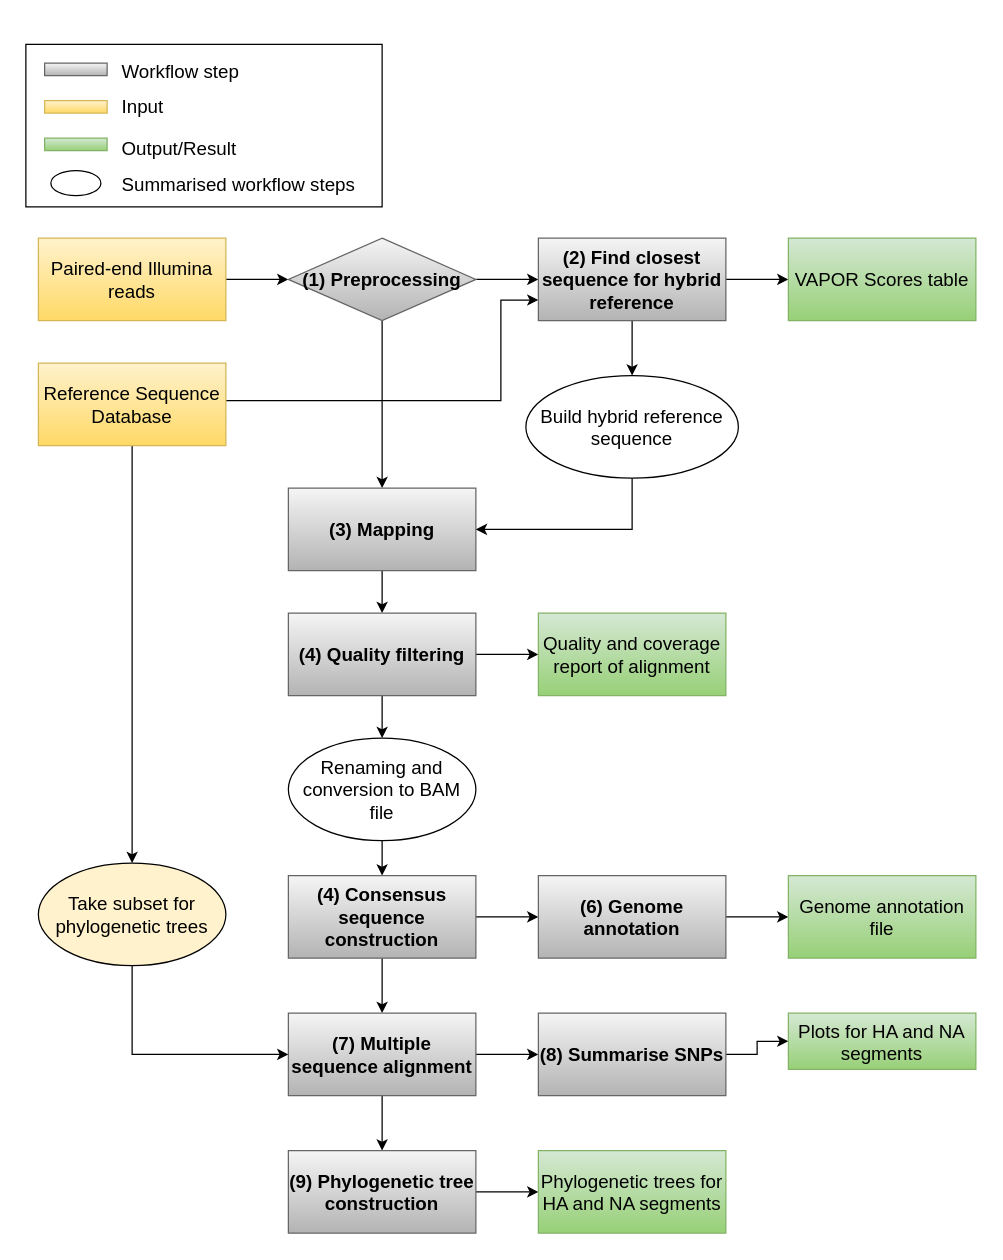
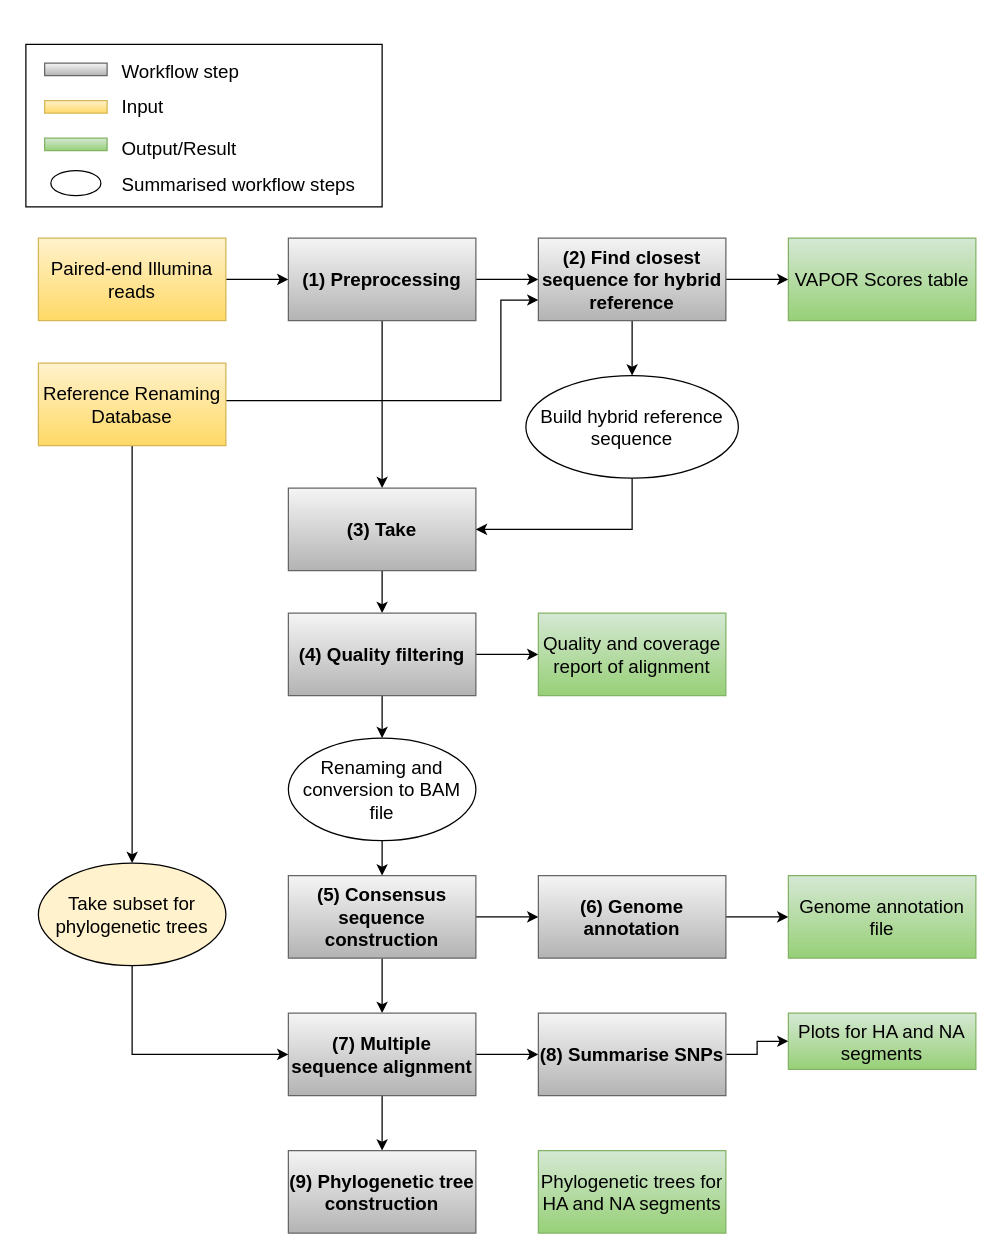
  <mxCell id="0" />
  <mxCell id="1" parent="0" />
  <mxCell id="2" value="" style="edgeStyle=orthogonalEdgeStyle;rounded=0;orthogonalLoop=1;jettySize=auto;html=1;fontSize=15;" edge="1" parent="1" source="3" target="9"><mxGeometry relative="1" as="geometry" /></mxCell>
  <mxCell id="3" value="Paired-end Illumina reads" style="rounded=0;whiteSpace=wrap;html=1;fontSize=15;spacing=2;fillColor=#fff2cc;gradientColor=#ffd966;strokeColor=#d6b656;fontStyle=0" vertex="1" parent="1"><mxGeometry x="30" y="190" width="150" height="66" as="geometry" /></mxCell>
  <mxCell id="4" style="edgeStyle=orthogonalEdgeStyle;rounded=0;orthogonalLoop=1;jettySize=auto;html=1;exitX=0.5;exitY=1;exitDx=0;exitDy=0;fontSize=15;" edge="1" parent="1" source="6" target="33"><mxGeometry relative="1" as="geometry" /></mxCell>
  <mxCell id="5" style="edgeStyle=orthogonalEdgeStyle;rounded=0;orthogonalLoop=1;jettySize=auto;html=1;entryX=0;entryY=0.75;entryDx=0;entryDy=0;fontSize=15;" edge="1" parent="1" source="6" target="12"><mxGeometry relative="1" as="geometry"><Array as="points"><mxPoint x="400" y="320" /><mxPoint x="400" y="240" /></Array></mxGeometry></mxCell>
- <mxCell id="6" value="Reference Sequence Database" style="rounded=0;whiteSpace=wrap;html=1;fontSize=15;spacing=2;fillColor=#fff2cc;gradientColor=#ffd966;strokeColor=#d6b656;fontStyle=0" vertex="1" parent="1"><mxGeometry x="30" y="290" width="150" height="66" as="geometry" /></mxCell>
+ <mxCell id="6" value="Reference Renaming Database" style="rounded=0;whiteSpace=wrap;html=1;fontSize=15;spacing=2;fillColor=#fff2cc;gradientColor=#ffd966;strokeColor=#d6b656;fontStyle=0" vertex="1" parent="1"><mxGeometry x="30" y="290" width="150" height="66" as="geometry" /></mxCell>
  <mxCell id="7" value="" style="edgeStyle=orthogonalEdgeStyle;rounded=0;orthogonalLoop=1;jettySize=auto;html=1;fontSize=15;" edge="1" parent="1" source="9" target="12"><mxGeometry relative="1" as="geometry" /></mxCell>
  <mxCell id="8" style="edgeStyle=orthogonalEdgeStyle;rounded=0;orthogonalLoop=1;jettySize=auto;html=1;entryX=0.5;entryY=0;entryDx=0;entryDy=0;fontSize=15;" edge="1" parent="1" source="9" target="15"><mxGeometry relative="1" as="geometry" /></mxCell>
- <mxCell id="9" value="&lt;b style=&quot;font-size: 15px;&quot;&gt;(1) Preprocessing&lt;/b&gt;" style="rhombus;whiteSpace=wrap;html=1;fontSize=15;spacing=2;fillColor=#f5f5f5;gradientColor=#b3b3b3;strokeColor=#666666;" vertex="1" parent="1"><mxGeometry x="230" y="190" width="150" height="66" as="geometry" /></mxCell>
+ <mxCell id="9" value="&lt;b style=&quot;font-size: 15px;&quot;&gt;(1) Preprocessing&lt;/b&gt;" style="rounded=0;whiteSpace=wrap;html=1;fontSize=15;spacing=2;fillColor=#f5f5f5;gradientColor=#b3b3b3;strokeColor=#666666;" vertex="1" parent="1"><mxGeometry x="230" y="190" width="150" height="66" as="geometry" /></mxCell>
  <mxCell id="10" value="" style="edgeStyle=orthogonalEdgeStyle;rounded=0;orthogonalLoop=1;jettySize=auto;html=1;fontSize=15;" edge="1" parent="1" source="12" target="13"><mxGeometry relative="1" as="geometry" /></mxCell>
  <mxCell id="11" value="" style="edgeStyle=orthogonalEdgeStyle;rounded=0;orthogonalLoop=1;jettySize=auto;html=1;fontSize=15;" edge="1" parent="1" source="12" target="17"><mxGeometry relative="1" as="geometry" /></mxCell>
  <mxCell id="12" value="&lt;b style=&quot;font-size: 15px;&quot;&gt;(2) Find closest sequence for hybrid reference&lt;br&gt;&lt;/b&gt;" style="rounded=0;whiteSpace=wrap;html=1;fontSize=15;spacing=2;fillColor=#f5f5f5;gradientColor=#b3b3b3;strokeColor=#666666;" vertex="1" parent="1"><mxGeometry x="430" y="190" width="150" height="66" as="geometry" /></mxCell>
  <mxCell id="13" value="VAPOR Scores table" style="rounded=0;whiteSpace=wrap;html=1;fontSize=15;spacing=2;fillColor=#d5e8d4;gradientColor=#97d077;strokeColor=#82b366;" vertex="1" parent="1"><mxGeometry x="630" y="190" width="150" height="66" as="geometry" /></mxCell>
  <mxCell id="14" value="" style="edgeStyle=orthogonalEdgeStyle;rounded=0;orthogonalLoop=1;jettySize=auto;html=1;fontSize=15;" edge="1" parent="1" source="15" target="20"><mxGeometry relative="1" as="geometry" /></mxCell>
- <mxCell id="15" value="&lt;b style=&quot;font-size: 15px;&quot;&gt;(3) Mapping&lt;/b&gt;" style="rounded=0;whiteSpace=wrap;html=1;fontSize=15;spacing=2;fillColor=#f5f5f5;gradientColor=#b3b3b3;strokeColor=#666666;" vertex="1" parent="1"><mxGeometry x="230" y="390" width="150" height="66" as="geometry" /></mxCell>
+ <mxCell id="15" value="&lt;b style=&quot;font-size: 15px;&quot;&gt;(3) Take&lt;/b&gt;" style="rounded=0;whiteSpace=wrap;html=1;fontSize=15;spacing=2;fillColor=#f5f5f5;gradientColor=#b3b3b3;strokeColor=#666666;" vertex="1" parent="1"><mxGeometry x="230" y="390" width="150" height="66" as="geometry" /></mxCell>
  <mxCell id="16" style="edgeStyle=orthogonalEdgeStyle;rounded=0;orthogonalLoop=1;jettySize=auto;html=1;entryX=1;entryY=0.5;entryDx=0;entryDy=0;exitX=0.5;exitY=1;exitDx=0;exitDy=0;fontSize=15;" edge="1" parent="1" source="17" target="15"><mxGeometry relative="1" as="geometry" /></mxCell>
  <mxCell id="17" value="Build hybrid reference sequence" style="ellipse;whiteSpace=wrap;html=1;fontSize=15;spacing=2;" vertex="1" parent="1"><mxGeometry x="420" y="300" width="170" height="82" as="geometry" /></mxCell>
  <mxCell id="18" value="" style="edgeStyle=orthogonalEdgeStyle;rounded=0;orthogonalLoop=1;jettySize=auto;html=1;fontSize=15;" edge="1" parent="1" source="20" target="25"><mxGeometry relative="1" as="geometry" /></mxCell>
  <mxCell id="19" value="" style="edgeStyle=orthogonalEdgeStyle;rounded=0;orthogonalLoop=1;jettySize=auto;html=1;fontSize=15;" edge="1" parent="1" source="20" target="26"><mxGeometry relative="1" as="geometry" /></mxCell>
  <mxCell id="20" value="&lt;b style=&quot;font-size: 15px;&quot;&gt;(4) Quality filtering&lt;br&gt;&lt;/b&gt;" style="rounded=0;whiteSpace=wrap;html=1;fontSize=15;spacing=2;fillColor=#f5f5f5;gradientColor=#b3b3b3;strokeColor=#666666;" vertex="1" parent="1"><mxGeometry x="230" y="490" width="150" height="66" as="geometry" /></mxCell>
  <mxCell id="21" value="" style="edgeStyle=orthogonalEdgeStyle;rounded=0;orthogonalLoop=1;jettySize=auto;html=1;fontSize=15;" edge="1" parent="1" source="23" target="28"><mxGeometry relative="1" as="geometry" /></mxCell>
  <mxCell id="22" value="" style="edgeStyle=orthogonalEdgeStyle;rounded=0;orthogonalLoop=1;jettySize=auto;html=1;fontSize=15;" edge="1" parent="1" source="23" target="31"><mxGeometry relative="1" as="geometry" /></mxCell>
- <mxCell id="23" value="&lt;b style=&quot;font-size: 15px;&quot;&gt;(4) Consensus sequence construction&lt;/b&gt;" style="rounded=0;whiteSpace=wrap;html=1;fontSize=15;spacing=2;fillColor=#f5f5f5;gradientColor=#b3b3b3;strokeColor=#666666;" vertex="1" parent="1"><mxGeometry x="230" y="700" width="150" height="66" as="geometry" /></mxCell>
+ <mxCell id="23" value="&lt;b style=&quot;font-size: 15px;&quot;&gt;(5) Consensus sequence construction&lt;/b&gt;" style="rounded=0;whiteSpace=wrap;html=1;fontSize=15;spacing=2;fillColor=#f5f5f5;gradientColor=#b3b3b3;strokeColor=#666666;" vertex="1" parent="1"><mxGeometry x="230" y="700" width="150" height="66" as="geometry" /></mxCell>
  <mxCell id="24" value="" style="edgeStyle=orthogonalEdgeStyle;rounded=0;orthogonalLoop=1;jettySize=auto;html=1;fontSize=15;" edge="1" parent="1" source="25" target="23"><mxGeometry relative="1" as="geometry" /></mxCell>
  <mxCell id="25" value="Renaming and conversion to BAM file" style="ellipse;whiteSpace=wrap;html=1;fontSize=15;spacing=2;" vertex="1" parent="1"><mxGeometry x="230" y="590" width="150" height="82" as="geometry" /></mxCell>
  <mxCell id="26" value="Quality and coverage report of alignment" style="rounded=0;whiteSpace=wrap;html=1;fontSize=15;spacing=2;fillColor=#d5e8d4;gradientColor=#97d077;strokeColor=#82b366;" vertex="1" parent="1"><mxGeometry x="430" y="490" width="150" height="66" as="geometry" /></mxCell>
  <mxCell id="27" value="" style="edgeStyle=orthogonalEdgeStyle;rounded=0;orthogonalLoop=1;jettySize=auto;html=1;fontSize=15;" edge="1" parent="1" source="28" target="40"><mxGeometry relative="1" as="geometry" /></mxCell>
  <mxCell id="28" value="&lt;b style=&quot;font-size: 15px;&quot;&gt;(6) Genome annotation&lt;/b&gt;" style="rounded=0;whiteSpace=wrap;html=1;fontSize=15;spacing=2;fillColor=#f5f5f5;gradientColor=#b3b3b3;strokeColor=#666666;" vertex="1" parent="1"><mxGeometry x="430" y="700" width="150" height="66" as="geometry" /></mxCell>
  <mxCell id="29" value="" style="edgeStyle=orthogonalEdgeStyle;rounded=0;orthogonalLoop=1;jettySize=auto;html=1;fontSize=15;" edge="1" parent="1" source="31" target="35"><mxGeometry relative="1" as="geometry" /></mxCell>
  <mxCell id="30" value="" style="edgeStyle=orthogonalEdgeStyle;rounded=0;orthogonalLoop=1;jettySize=auto;html=1;fontSize=15;" edge="1" parent="1" source="31" target="38"><mxGeometry relative="1" as="geometry" /></mxCell>
  <mxCell id="31" value="&lt;b style=&quot;font-size: 15px;&quot;&gt;(7) Multiple sequence alignment&lt;/b&gt;" style="rounded=0;whiteSpace=wrap;html=1;fontSize=15;spacing=2;fillColor=#f5f5f5;gradientColor=#b3b3b3;strokeColor=#666666;" vertex="1" parent="1"><mxGeometry x="230" y="810" width="150" height="66" as="geometry" /></mxCell>
  <mxCell id="32" style="edgeStyle=orthogonalEdgeStyle;rounded=0;orthogonalLoop=1;jettySize=auto;html=1;entryX=0;entryY=0.5;entryDx=0;entryDy=0;exitX=0.5;exitY=1;exitDx=0;exitDy=0;fontSize=15;" edge="1" parent="1" source="33" target="31"><mxGeometry relative="1" as="geometry" /></mxCell>
  <mxCell id="33" value="Take subset for phylogenetic trees" style="ellipse;whiteSpace=wrap;html=1;fontSize=15;spacing=2;fillColor=#fff2cc;" vertex="1" parent="1"><mxGeometry x="30" y="690" width="150" height="82" as="geometry" /></mxCell>
  <mxCell id="34" value="" style="edgeStyle=orthogonalEdgeStyle;rounded=0;orthogonalLoop=1;jettySize=auto;html=1;fontSize=15;" edge="1" parent="1" source="35" target="36"><mxGeometry relative="1" as="geometry" /></mxCell>
  <mxCell id="35" value="&lt;b style=&quot;font-size: 15px;&quot;&gt;(8) Summarise SNPs&lt;/b&gt;" style="rounded=0;whiteSpace=wrap;html=1;fontSize=15;spacing=2;fillColor=#f5f5f5;gradientColor=#b3b3b3;strokeColor=#666666;" vertex="1" parent="1"><mxGeometry x="430" y="810" width="150" height="66" as="geometry" /></mxCell>
  <mxCell id="36" value="Plots for HA and NA segments" style="rounded=0;whiteSpace=wrap;html=1;fontSize=15;spacing=2;fillColor=#d5e8d4;gradientColor=#97d077;strokeColor=#82b366;" vertex="1" parent="1"><mxGeometry x="630" y="810" width="150" height="45" as="geometry" /></mxCell>
- <mxCell id="37" value="" style="edgeStyle=orthogonalEdgeStyle;rounded=0;orthogonalLoop=1;jettySize=auto;html=1;fontSize=15;" edge="1" parent="1" source="38" target="39"><mxGeometry relative="1" as="geometry" /></mxCell>
  <mxCell id="38" value="&lt;b style=&quot;font-size: 15px;&quot;&gt;(9) Phylogenetic tree construction&lt;/b&gt;" style="rounded=0;whiteSpace=wrap;html=1;fontSize=15;spacing=2;fillColor=#f5f5f5;gradientColor=#b3b3b3;strokeColor=#666666;" vertex="1" parent="1"><mxGeometry x="230" y="920" width="150" height="66" as="geometry" /></mxCell>
  <mxCell id="39" value="Phylogenetic trees for HA and NA segments" style="rounded=0;whiteSpace=wrap;html=1;fontSize=15;spacing=2;fillColor=#d5e8d4;gradientColor=#97d077;strokeColor=#82b366;" vertex="1" parent="1"><mxGeometry x="430" y="920" width="150" height="66" as="geometry" /></mxCell>
  <mxCell id="40" value="Genome annotation file" style="rounded=0;whiteSpace=wrap;html=1;fontSize=15;spacing=2;fillColor=#d5e8d4;gradientColor=#97d077;strokeColor=#82b366;" vertex="1" parent="1"><mxGeometry x="630" y="700" width="150" height="66" as="geometry" /></mxCell>
  <mxCell id="41" value="" style="group" vertex="1" connectable="0" parent="1"><mxGeometry x="20" y="20" width="295" height="160" as="geometry" /></mxCell>
  <mxCell id="42" value="" style="rounded=0;whiteSpace=wrap;html=1;fillColor=#f5f5f5;gradientColor=#b3b3b3;strokeColor=#666666;" vertex="1" parent="41"><mxGeometry x="15" y="30" width="50" height="10" as="geometry" /></mxCell>
  <mxCell id="43" value="" style="ellipse;whiteSpace=wrap;html=1;" vertex="1" parent="41"><mxGeometry x="20" y="116" width="40" height="20" as="geometry" /></mxCell>
  <mxCell id="44" value="" style="whiteSpace=wrap;html=1;fillColor=none;" vertex="1" parent="41"><mxGeometry y="15" width="285" height="130" as="geometry" /></mxCell>
  <mxCell id="45" value="" style="rounded=0;whiteSpace=wrap;html=1;fillColor=#d5e8d4;gradientColor=#97d077;strokeColor=#82b366;" vertex="1" parent="41"><mxGeometry x="15" y="90" width="50" height="10" as="geometry" /></mxCell>
  <mxCell id="46" value="&lt;p style=&quot;line-height: 140%;&quot;&gt;&lt;/p&gt;&lt;div style=&quot;font-size: 15px; line-height: 190%;&quot; align=&quot;left&quot;&gt;&lt;font style=&quot;font-size: 15px;&quot;&gt;Workflow step&lt;br style=&quot;font-size: 15px;&quot;&gt;Input&lt;br style=&quot;font-size: 15px;&quot;&gt;&lt;/font&gt;&lt;/div&gt;&lt;div style=&quot;font-size: 15px; line-height: 250%;&quot; align=&quot;left&quot;&gt;&lt;font style=&quot;font-size: 15px;&quot;&gt;Output/Result&lt;/font&gt;&lt;/div&gt;&lt;div style=&quot;font-size: 15px; line-height: 140%;&quot; align=&quot;left&quot;&gt;&lt;font style=&quot;font-size: 15px;&quot;&gt;Summarised workflow steps&lt;/font&gt;&lt;/div&gt;&lt;p style=&quot;line-height: 140%;&quot;&gt;&lt;/p&gt;" style="text;html=1;align=left;verticalAlign=middle;resizable=0;points=[];autosize=1;strokeColor=none;fillColor=none;fontSize=15;" vertex="1" parent="41"><mxGeometry x="75" width="210" height="160" as="geometry" /></mxCell>
  <mxCell id="47" value="" style="rounded=0;whiteSpace=wrap;html=1;fillColor=#fff2cc;gradientColor=#ffd966;strokeColor=#d6b656;" vertex="1" parent="41"><mxGeometry x="15" y="60" width="50" height="10" as="geometry" /></mxCell>
